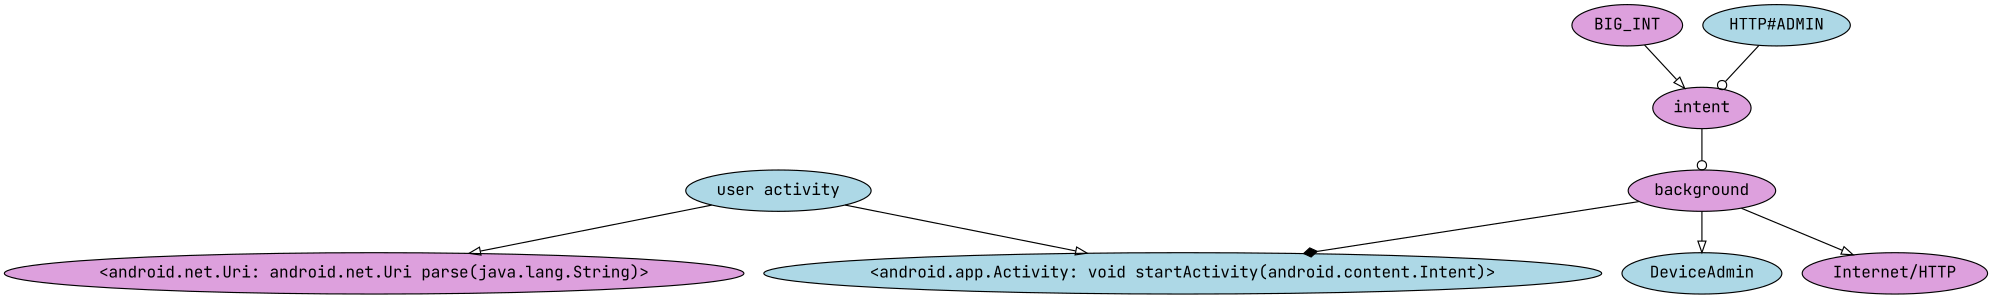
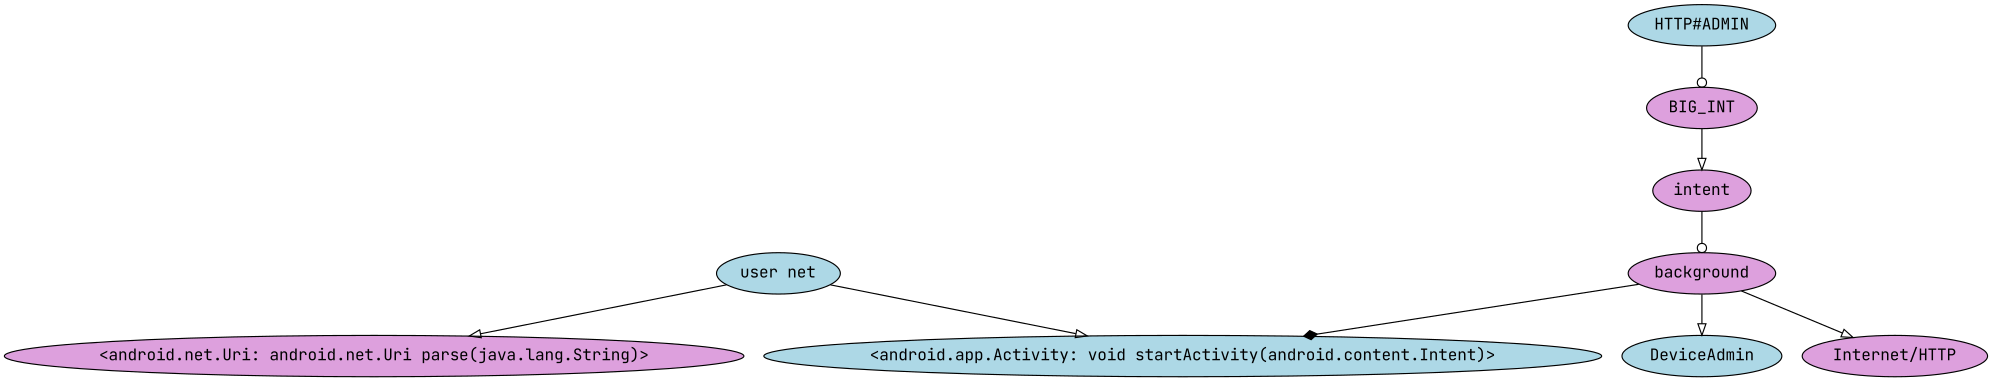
  strict digraph {
    fontname="JetBrains Mono"
    "graph"="{}"
    node [domain=library fillcolor=plum fontname="JetBrains Mono" style=filled type=merged]
    edge [arrowhead=onormal deps="FROM_SENSITIVE_PARENT_TO_SENSITIVE_API-CALL" fontname="JetBrains Mono" type=DEP]
    "<android.net.Uri: android.net.Uri parse(java.lang.String)>" [type=SENSITIVE_METHOD]
    "<android.app.Activity: void startActivity(android.content.Intent)>" [fillcolor=lightblue type=SENSITIVE_METHOD]
    DeviceAdmin [fillcolor=lightblue]
    BIG_INT [type=CONST_INT]
    intent
    background [type=entrypoint]
    n7 [fillcolor=lightblue label="HTTP#ADMIN" type=CONST_STRING]
-   "user activity" [fillcolor=lightblue type=entrypoint]
+   "user activity" [fillcolor=lightblue type=entrypoint label="user net"]
    "Internet/HTTP"
    BIG_INT -> intent [deps=DATAFLOW]
    intent -> background [arrowhead=odot]
    background -> "<android.app.Activity: void startActivity(android.content.Intent)>" [arrowhead=diamond]
    background -> DeviceAdmin
    background -> "Internet/HTTP"
-   n7 -> intent [arrowhead=odot deps=DATAFLOW]
+   n7 -> BIG_INT [arrowhead=odot deps=DATAFLOW]
    "user activity" -> "<android.net.Uri: android.net.Uri parse(java.lang.String)>"
    "user activity" -> "<android.app.Activity: void startActivity(android.content.Intent)>"
  }
